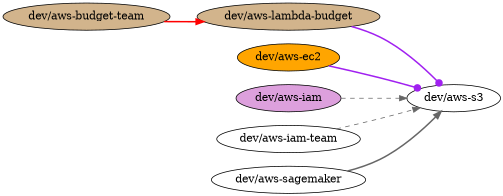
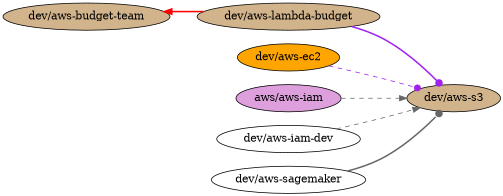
  digraph {
    rankdir=LR
    node [fillcolor=tan style=filled]
    edge [arrowhead=normal color=gray40 style=bold]
    "dev/aws-budget-team"
    "dev/aws-lambda-budget"
-   "dev/aws-s3" [fillcolor=white]
+   "dev/aws-s3"
    "dev/aws-ec2" [fillcolor=orange]
-   "dev/aws-iam" [fillcolor=plum]
-   "dev/aws-iam-team" [fillcolor=white]
+   "dev/aws-iam" [fillcolor=plum label="aws/aws-iam"]
+   "dev/aws-iam-team" [fillcolor=white label="dev/aws-iam-dev"]
    "dev/aws-sagemaker" [fillcolor=white]
-   "dev/aws-budget-team" -> "dev/aws-lambda-budget" [color=red]
+   "dev/aws-lambda-budget" -> "dev/aws-budget-team" [color=red]
    "dev/aws-lambda-budget" -> "dev/aws-s3" [arrowhead=dot color=purple]
-   "dev/aws-ec2" -> "dev/aws-s3" [arrowhead=dot color=purple]
+   "dev/aws-ec2" -> "dev/aws-s3" [arrowhead=dot color=purple style=dashed]
    "dev/aws-iam" -> "dev/aws-s3" [style=dashed]
    "dev/aws-iam-team" -> "dev/aws-s3" [style=dashed]
-   "dev/aws-sagemaker" -> "dev/aws-s3"
+   "dev/aws-sagemaker" -> "dev/aws-s3" [arrowhead=dot]
  }
